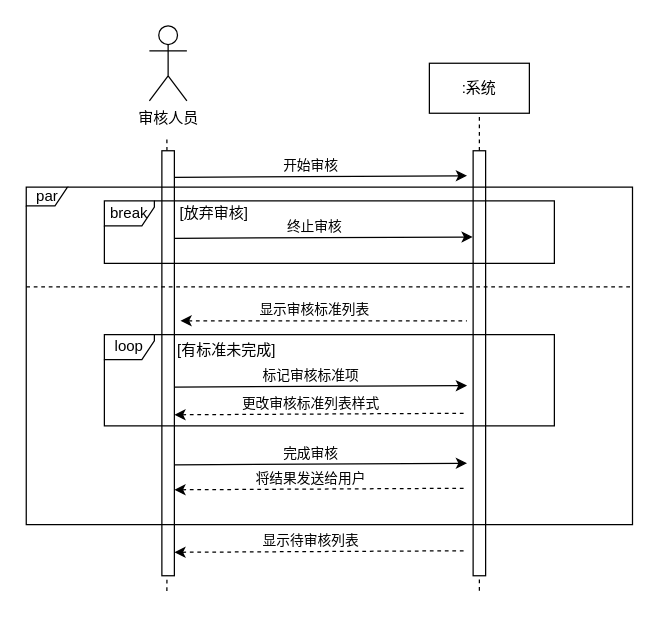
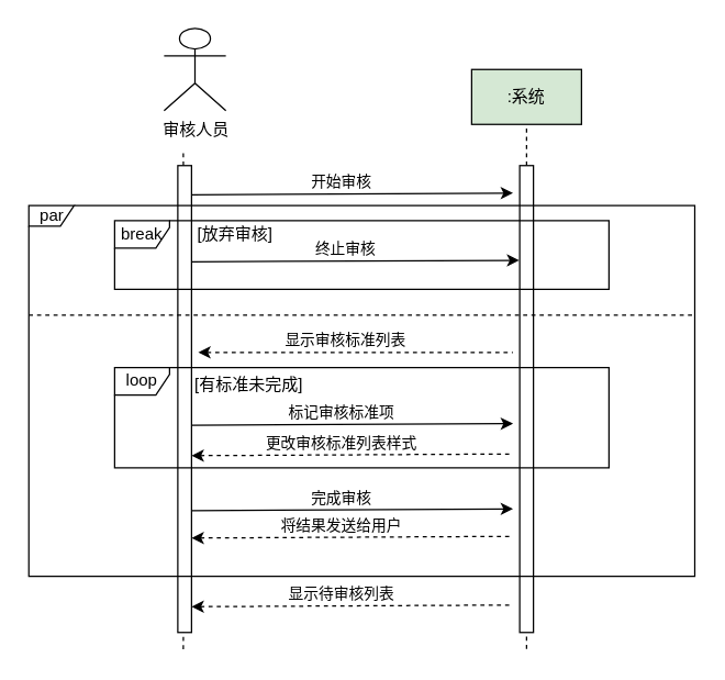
  <mxCell id="0" />
  <mxCell id="1" parent="0" />
- <mxCell id="2" value="审核人员" style="shape=umlActor;verticalLabelPosition=bottom;verticalAlign=top;html=1;outlineConnect=0;" vertex="1" parent="1"><mxGeometry x="119" y="20" width="30" height="60" as="geometry" /></mxCell>
+ <mxCell id="2" value="审核人员" style="shape=umlActor;verticalLabelPosition=bottom;verticalAlign=top;html=1;outlineConnect=0;" vertex="1" parent="1"><mxGeometry x="119" y="20" width="45" height="60" as="geometry" /></mxCell>
  <mxCell id="3" value="" style="endArrow=none;dashed=1;html=1;" edge="1" parent="1" source="6"><mxGeometry width="50" height="50" relative="1" as="geometry"><mxPoint x="133" y="472.133" as="sourcePoint" /><mxPoint x="133" y="110" as="targetPoint" /></mxGeometry></mxCell>
- <mxCell id="4" value=":系统" style="rounded=0;whiteSpace=wrap;html=1;" vertex="1" parent="1"><mxGeometry x="343" y="50" width="80" height="40" as="geometry" /></mxCell>
+ <mxCell id="4" value=":系统" style="rounded=0;whiteSpace=wrap;html=1;fillColor=#d5e8d4;" vertex="1" parent="1"><mxGeometry x="343" y="50" width="80" height="40" as="geometry" /></mxCell>
  <mxCell id="5" value="" style="endArrow=none;dashed=1;html=1;entryX=0.5;entryY=1;entryDx=0;entryDy=0;" edge="1" parent="1" source="8" target="4"><mxGeometry width="50" height="50" relative="1" as="geometry"><mxPoint x="472.67" y="472.133" as="sourcePoint" /><mxPoint x="472.67" y="110" as="targetPoint" /></mxGeometry></mxCell>
  <mxCell id="6" value="" style="rounded=0;whiteSpace=wrap;html=1;" vertex="1" parent="1"><mxGeometry x="129" y="120" width="10" height="340" as="geometry" /></mxCell>
  <mxCell id="7" value="" style="endArrow=none;dashed=1;html=1;" edge="1" parent="1" target="6"><mxGeometry width="50" height="50" relative="1" as="geometry"><mxPoint x="133" y="472.133" as="sourcePoint" /><mxPoint x="133" y="110" as="targetPoint" /></mxGeometry></mxCell>
  <mxCell id="8" value="" style="rounded=0;whiteSpace=wrap;html=1;" vertex="1" parent="1"><mxGeometry x="378" y="120" width="10" height="340" as="geometry" /></mxCell>
  <mxCell id="9" value="" style="endArrow=none;dashed=1;html=1;entryX=0.5;entryY=1;entryDx=0;entryDy=0;" edge="1" parent="1" target="8"><mxGeometry width="50" height="50" relative="1" as="geometry"><mxPoint x="383" y="472" as="sourcePoint" /><mxPoint x="473" y="90" as="targetPoint" /></mxGeometry></mxCell>
  <mxCell id="10" value="[放弃审核]" style="text;html=1;strokeColor=none;fillColor=none;align=center;verticalAlign=middle;whiteSpace=wrap;rounded=0;" vertex="1" parent="1"><mxGeometry x="139" y="160" width="64" height="20" as="geometry" /></mxCell>
  <mxCell id="11" value="" style="endArrow=classic;html=1;exitX=1.027;exitY=0.206;exitDx=0;exitDy=0;exitPerimeter=0;entryX=-0.033;entryY=0.203;entryDx=0;entryDy=0;entryPerimeter=0;" edge="1" parent="1" source="6" target="8"><mxGeometry width="50" height="50" relative="1" as="geometry"><mxPoint x="313" y="260" as="sourcePoint" /><mxPoint x="363" y="210" as="targetPoint" /></mxGeometry></mxCell>
  <mxCell id="12" value="终止审核" style="edgeLabel;html=1;align=center;verticalAlign=middle;resizable=0;points=[];" vertex="1" connectable="0" parent="11"><mxGeometry x="-0.066" y="1" relative="1" as="geometry"><mxPoint y="-8.48" as="offset" /></mxGeometry></mxCell>
  <mxCell id="13" value="" style="endArrow=classic;html=1;exitX=1.4;exitY=0.226;exitDx=0;exitDy=0;exitPerimeter=0;entryX=-0.087;entryY=0.222;entryDx=0;entryDy=0;entryPerimeter=0;" edge="1" parent="1"><mxGeometry width="50" height="50" relative="1" as="geometry"><mxPoint x="139" y="141.24" as="sourcePoint" /><mxPoint x="373.13" y="140" as="targetPoint" /></mxGeometry></mxCell>
  <mxCell id="14" value="开始审核" style="edgeLabel;html=1;align=center;verticalAlign=middle;resizable=0;points=[];" vertex="1" connectable="0" parent="13"><mxGeometry x="-0.066" y="1" relative="1" as="geometry"><mxPoint y="-8.48" as="offset" /></mxGeometry></mxCell>
  <mxCell id="15" value="" style="endArrow=none;html=1;exitX=1.4;exitY=0.226;exitDx=0;exitDy=0;exitPerimeter=0;dashed=1;startArrow=classic;startFill=1;endFill=0;" edge="1" parent="1"><mxGeometry width="50" height="50" relative="1" as="geometry"><mxPoint x="143.87" y="256" as="sourcePoint" /><mxPoint x="373" y="256" as="targetPoint" /></mxGeometry></mxCell>
  <mxCell id="16" value="显示审核标准列表" style="edgeLabel;html=1;align=center;verticalAlign=middle;resizable=0;points=[];" vertex="1" connectable="0" parent="15"><mxGeometry x="-0.066" y="1" relative="1" as="geometry"><mxPoint y="-8.48" as="offset" /></mxGeometry></mxCell>
  <mxCell id="17" value="" style="endArrow=classic;html=1;exitX=1.4;exitY=0.226;exitDx=0;exitDy=0;exitPerimeter=0;entryX=-0.087;entryY=0.222;entryDx=0;entryDy=0;entryPerimeter=0;" edge="1" parent="1"><mxGeometry width="50" height="50" relative="1" as="geometry"><mxPoint x="139" y="309.12" as="sourcePoint" /><mxPoint x="373.13" y="307.88" as="targetPoint" /></mxGeometry></mxCell>
  <mxCell id="18" value="标记审核标准项" style="edgeLabel;html=1;align=center;verticalAlign=middle;resizable=0;points=[];" vertex="1" connectable="0" parent="17"><mxGeometry x="-0.066" y="1" relative="1" as="geometry"><mxPoint y="-8.48" as="offset" /></mxGeometry></mxCell>
  <mxCell id="19" value="" style="endArrow=none;html=1;exitX=1.4;exitY=0.226;exitDx=0;exitDy=0;exitPerimeter=0;entryX=-0.087;entryY=0.222;entryDx=0;entryDy=0;entryPerimeter=0;dashed=1;startArrow=classic;startFill=1;endFill=0;" edge="1" parent="1"><mxGeometry width="50" height="50" relative="1" as="geometry"><mxPoint x="139" y="331.24" as="sourcePoint" /><mxPoint x="373.13" y="330" as="targetPoint" /></mxGeometry></mxCell>
  <mxCell id="20" value="更改审核标准列表样式" style="edgeLabel;html=1;align=center;verticalAlign=middle;resizable=0;points=[];" vertex="1" connectable="0" parent="19"><mxGeometry x="-0.066" y="1" relative="1" as="geometry"><mxPoint y="-8.48" as="offset" /></mxGeometry></mxCell>
  <mxCell id="21" value="" style="endArrow=classic;html=1;exitX=1.4;exitY=0.226;exitDx=0;exitDy=0;exitPerimeter=0;entryX=-0.087;entryY=0.222;entryDx=0;entryDy=0;entryPerimeter=0;" edge="1" parent="1"><mxGeometry width="50" height="50" relative="1" as="geometry"><mxPoint x="139" y="371.24" as="sourcePoint" /><mxPoint x="373.13" y="370" as="targetPoint" /></mxGeometry></mxCell>
  <mxCell id="22" value="完成审核" style="edgeLabel;html=1;align=center;verticalAlign=middle;resizable=0;points=[];" vertex="1" connectable="0" parent="21"><mxGeometry x="-0.066" y="1" relative="1" as="geometry"><mxPoint y="-8.48" as="offset" /></mxGeometry></mxCell>
  <mxCell id="23" value="" style="endArrow=none;html=1;exitX=1.4;exitY=0.226;exitDx=0;exitDy=0;exitPerimeter=0;entryX=-0.087;entryY=0.222;entryDx=0;entryDy=0;entryPerimeter=0;dashed=1;startArrow=classic;startFill=1;endFill=0;" edge="1" parent="1"><mxGeometry width="50" height="50" relative="1" as="geometry"><mxPoint x="139" y="441.24" as="sourcePoint" /><mxPoint x="373.13" y="440" as="targetPoint" /></mxGeometry></mxCell>
  <mxCell id="24" value="显示待审核列表" style="edgeLabel;html=1;align=center;verticalAlign=middle;resizable=0;points=[];" vertex="1" connectable="0" parent="23"><mxGeometry x="-0.066" y="1" relative="1" as="geometry"><mxPoint y="-8.48" as="offset" /></mxGeometry></mxCell>
  <mxCell id="25" value="" style="endArrow=none;html=1;exitX=1.4;exitY=0.226;exitDx=0;exitDy=0;exitPerimeter=0;entryX=-0.087;entryY=0.222;entryDx=0;entryDy=0;entryPerimeter=0;dashed=1;startArrow=classic;startFill=1;endFill=0;" edge="1" parent="1"><mxGeometry width="50" height="50" relative="1" as="geometry"><mxPoint x="139" y="391.24" as="sourcePoint" /><mxPoint x="373.13" y="390" as="targetPoint" /></mxGeometry></mxCell>
  <mxCell id="26" value="将结果发送给用户" style="edgeLabel;html=1;align=center;verticalAlign=middle;resizable=0;points=[];" vertex="1" connectable="0" parent="25"><mxGeometry x="-0.066" y="1" relative="1" as="geometry"><mxPoint y="-8.48" as="offset" /></mxGeometry></mxCell>
  <mxCell id="27" value="[有标准未完成]" style="text;html=1;strokeColor=none;fillColor=none;align=center;verticalAlign=middle;whiteSpace=wrap;rounded=0;" vertex="1" parent="1"><mxGeometry x="139" y="270" width="84" height="20" as="geometry" /></mxCell>
  <mxCell id="28" value="" style="endArrow=none;dashed=1;html=1;exitX=0;exitY=0.296;exitDx=0;exitDy=0;exitPerimeter=0;entryX=0.998;entryY=0.296;entryDx=0;entryDy=0;entryPerimeter=0;" edge="1" parent="1" source="31" target="31"><mxGeometry width="50" height="50" relative="1" as="geometry"><mxPoint x="273" y="300" as="sourcePoint" /><mxPoint x="323" y="250" as="targetPoint" /></mxGeometry></mxCell>
  <mxCell id="29" value="break" style="shape=umlFrame;whiteSpace=wrap;html=1;width=40;height=20;" vertex="1" parent="1"><mxGeometry x="83" y="160" width="360" height="50" as="geometry" /></mxCell>
  <mxCell id="30" value="loop" style="shape=umlFrame;whiteSpace=wrap;html=1;width=40;height=20;" vertex="1" parent="1"><mxGeometry x="83" y="267" width="360" height="73" as="geometry" /></mxCell>
  <mxCell id="31" value="par" style="shape=umlFrame;whiteSpace=wrap;html=1;width=33;height=15;" vertex="1" parent="1"><mxGeometry x="20.5" y="149" width="485" height="270" as="geometry" /></mxCell>
